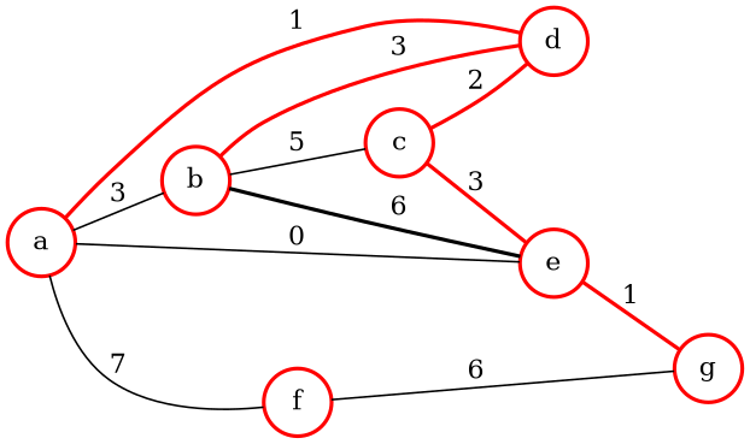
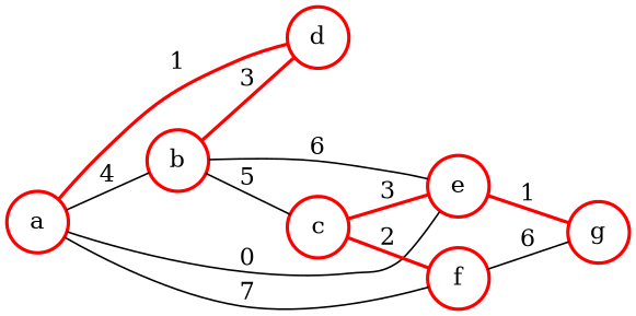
  graph {
    rankdir=LR
    node [color=red shape=circle style=bold]
    n1 [label=a]
    n2 [label=b]
    n3 [label=d]
    n4 [label=e]
    n5 [label=f]
    n6 [label=c]
    n7 [label=g]
-   n1 -- n2 [label=3]
+   n1 -- n2 [label=4]
    n1 -- n3 [color=red label=1 style=bold]
    n1 -- n4 [label=0]
    n1 -- n5 [label=7]
    n2 -- n3 [color=red label=3 style=bold]
-   n2 -- n4 [label=6 style=bold]
+   n2 -- n4 [label=6]
    n2 -- n6 [label=5]
    n4 -- n7 [color=red label=1 style=bold]
    n5 -- n7 [label=6]
-   n6 -- n3 [color=red label=2 style=bold]
+   n6 -- n5 [color=red label=2 style=bold]
    n6 -- n4 [color=red label=3 style=bold]
  }
